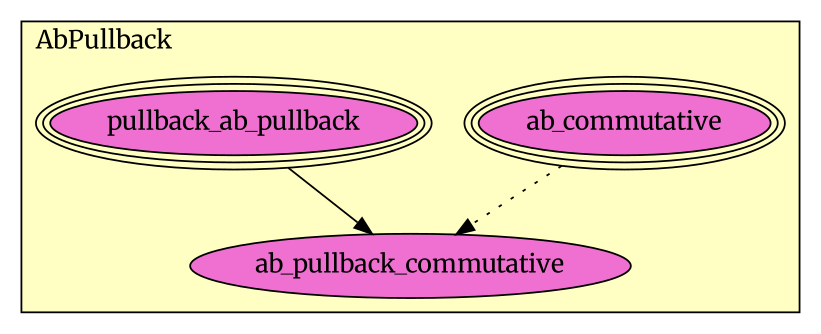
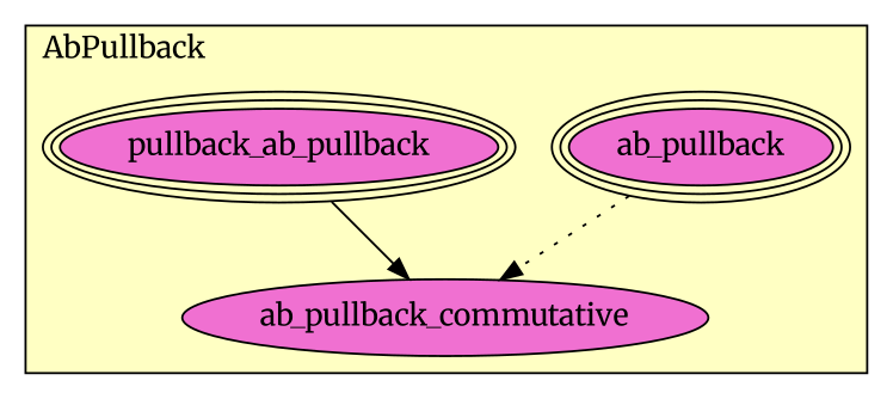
  digraph {
    fontname=Merriweather
    node [fillcolor="#F070D1" fontname=Merriweather peripheries=3 style=filled]
    edge [fontname=Merriweather]
-   n1 [label=ab_commutative]
+   n1 [label=ab_pullback]
    n2 [label=pullback_ab_pullback]
    n3 [label=ab_pullback_commutative peripheries=""]
    subgraph cluster_1 {
      fillcolor="#FFFFC3"
      label=AbPullback
      labeljust=l
      style=filled
      n1
      n2
      n3
    }
    n1 -> n3 [style=dotted]
    n2 -> n3 [style=solid]
  }
